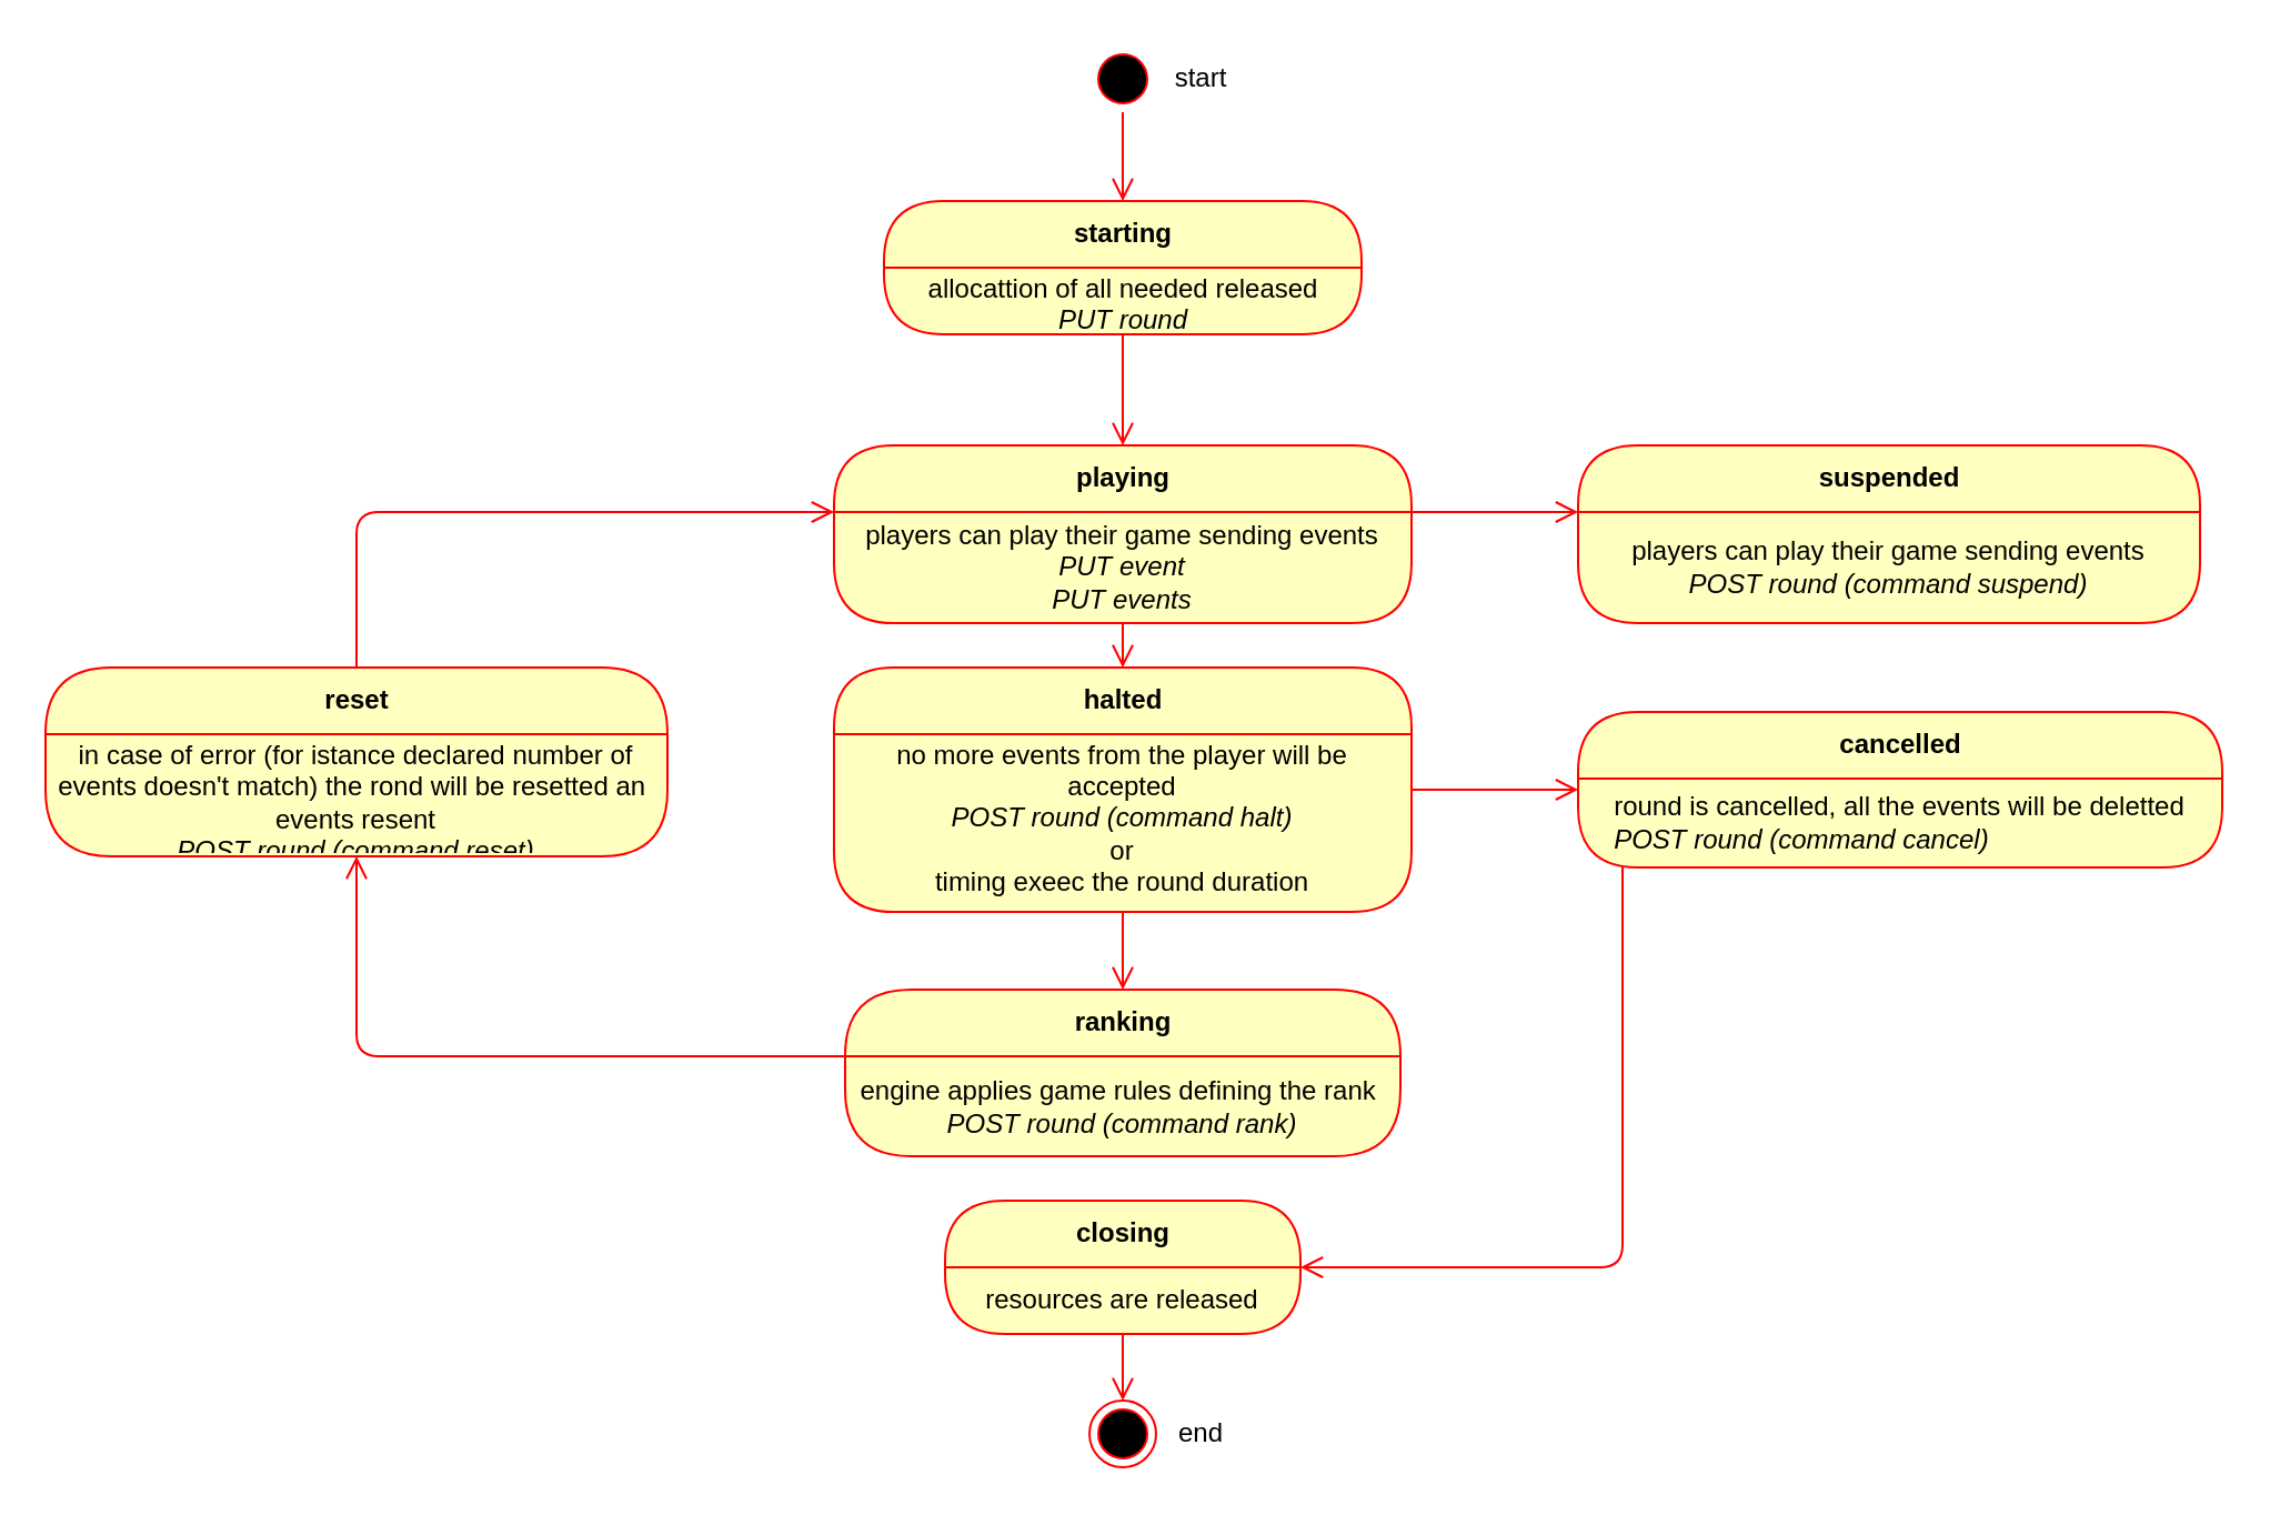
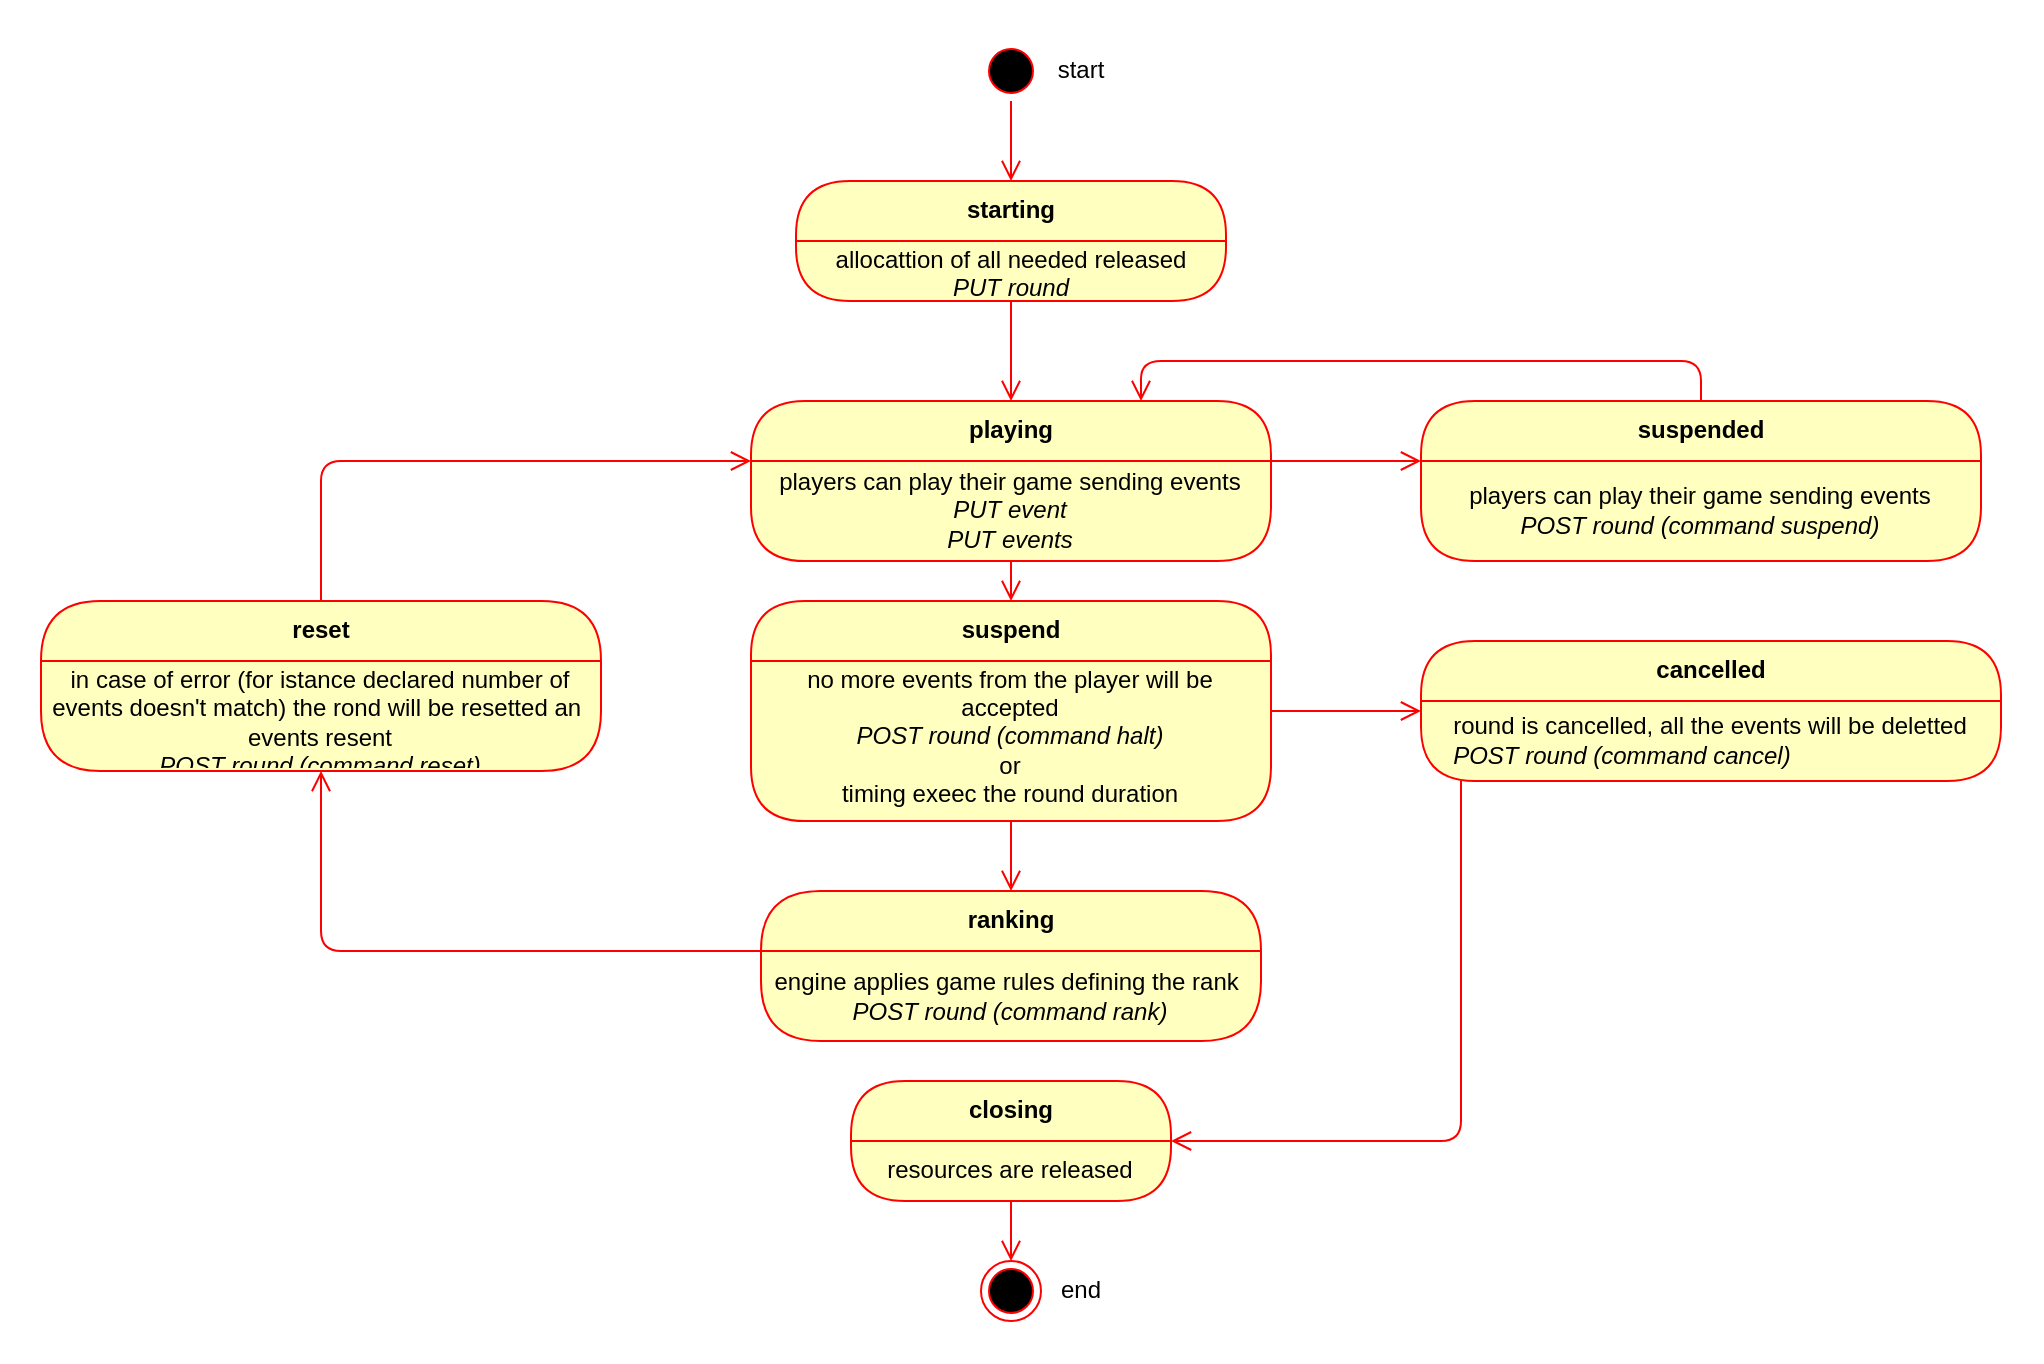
  <mxCell id="0" />
  <mxCell id="1" parent="0" />
  <mxCell id="2" value="starting" style="text;html=1;align=center;verticalAlign=middle;resizable=0;points=[];autosize=1;" vertex="1" parent="1"><mxGeometry x="530" y="90" width="50" height="20" as="geometry" /></mxCell>
  <mxCell id="3" value="" style="ellipse;html=1;shape=startState;fillColor=#000000;strokeColor=#ff0000;direction=south;" vertex="1" parent="1"><mxGeometry x="490" y="20" width="30" height="30" as="geometry" /></mxCell>
  <mxCell id="4" value="" style="edgeStyle=orthogonalEdgeStyle;html=1;verticalAlign=bottom;endArrow=open;endSize=8;strokeColor=#ff0000;" edge="1" source="3" parent="1" target="22"><mxGeometry relative="1" as="geometry"><mxPoint x="505" y="210" as="targetPoint" /></mxGeometry></mxCell>
  <mxCell id="5" value="ranking" style="swimlane;html=1;fontStyle=1;align=center;verticalAlign=middle;childLayout=stackLayout;horizontal=1;startSize=30;horizontalStack=0;resizeParent=0;resizeLast=1;container=0;fontColor=#000000;collapsible=0;rounded=1;arcSize=33;strokeColor=#ff0000;fillColor=#ffffc0;swimlaneFillColor=#ffffc0;dropTarget=0;" vertex="1" parent="1"><mxGeometry x="380" y="445" width="250" height="75" as="geometry" /></mxCell>
  <mxCell id="6" value="&lt;span style=&quot;text-align: left&quot;&gt;engine applies game rules defining the rank&amp;nbsp;&lt;br&gt;&lt;/span&gt;&lt;i style=&quot;text-align: left&quot;&gt;POST round (command rank)&lt;/i&gt;&lt;span style=&quot;text-align: left&quot;&gt;&lt;br&gt;&lt;/span&gt;" style="text;html=1;strokeColor=none;fillColor=none;align=center;verticalAlign=middle;spacingLeft=4;spacingRight=4;whiteSpace=wrap;overflow=hidden;rotatable=0;fontColor=#000000;" vertex="1" parent="5"><mxGeometry y="30" width="250" height="45" as="geometry" /></mxCell>
  <mxCell id="7" style="edgeStyle=orthogonalEdgeStyle;rounded=1;orthogonalLoop=1;jettySize=auto;html=1;endArrow=open;endFill=0;endSize=8;strokeColor=#FF0000;" edge="1" parent="1" source="8" target="10"><mxGeometry relative="1" as="geometry" /></mxCell>
  <mxCell id="8" value="closing" style="swimlane;html=1;fontStyle=1;align=center;verticalAlign=middle;childLayout=stackLayout;horizontal=1;startSize=30;horizontalStack=0;resizeParent=0;resizeLast=1;container=0;fontColor=#000000;collapsible=0;rounded=1;arcSize=30;strokeColor=#ff0000;fillColor=#ffffc0;swimlaneFillColor=#ffffc0;dropTarget=0;" vertex="1" parent="1"><mxGeometry x="425" y="540" width="160" height="60" as="geometry" /></mxCell>
  <mxCell id="9" value="&lt;span style=&quot;text-align: left&quot;&gt;resources are released&lt;/span&gt;" style="text;html=1;strokeColor=none;fillColor=none;align=center;verticalAlign=middle;spacingLeft=4;spacingRight=4;whiteSpace=wrap;overflow=hidden;rotatable=0;fontColor=#000000;" vertex="1" parent="8"><mxGeometry y="30" width="160" height="30" as="geometry" /></mxCell>
  <mxCell id="10" value="" style="ellipse;html=1;shape=endState;fillColor=#000000;strokeColor=#ff0000;" vertex="1" parent="1"><mxGeometry x="490" y="630" width="30" height="30" as="geometry" /></mxCell>
  <mxCell id="11" value="end" style="text;html=1;align=center;verticalAlign=middle;resizable=0;points=[];autosize=1;" vertex="1" parent="1"><mxGeometry x="520" y="635" width="40" height="20" as="geometry" /></mxCell>
  <mxCell id="12" style="edgeStyle=orthogonalEdgeStyle;rounded=1;orthogonalLoop=1;jettySize=auto;html=1;entryX=0.5;entryY=0;entryDx=0;entryDy=0;endArrow=open;endFill=0;endSize=8;strokeColor=#FF0000;" edge="1" parent="1" source="25" target="30"><mxGeometry relative="1" as="geometry" /></mxCell>
  <mxCell id="13" style="edgeStyle=orthogonalEdgeStyle;rounded=1;orthogonalLoop=1;jettySize=auto;html=1;endArrow=open;endFill=0;endSize=8;strokeColor=#FF0000;" edge="1" parent="1" source="31" target="5"><mxGeometry relative="1" as="geometry" /></mxCell>
  <mxCell id="14" style="edgeStyle=orthogonalEdgeStyle;rounded=1;orthogonalLoop=1;jettySize=auto;html=1;endArrow=open;endFill=0;endSize=8;strokeColor=#FF0000;" edge="1" parent="1" source="23" target="24"><mxGeometry relative="1" as="geometry" /></mxCell>
  <mxCell id="15" value="start" style="text;html=1;align=center;verticalAlign=middle;resizable=0;points=[];autosize=1;" vertex="1" parent="1"><mxGeometry x="520" y="25" width="40" height="20" as="geometry" /></mxCell>
  <mxCell id="16" style="edgeStyle=orthogonalEdgeStyle;rounded=1;orthogonalLoop=1;jettySize=auto;html=1;endArrow=open;endFill=0;endSize=8;strokeColor=#FF0000;" edge="1" parent="1" source="30" target="28"><mxGeometry relative="1" as="geometry" /></mxCell>
  <mxCell id="17" style="edgeStyle=orthogonalEdgeStyle;rounded=1;orthogonalLoop=1;jettySize=auto;html=1;entryX=0;entryY=0;entryDx=0;entryDy=0;endArrow=open;endFill=0;endSize=8;strokeColor=#FF0000;exitX=0.5;exitY=0;exitDx=0;exitDy=0;" edge="1" parent="1" source="32" target="25"><mxGeometry relative="1" as="geometry"><Array as="points"><mxPoint x="160" y="230" /></Array></mxGeometry></mxCell>
  <mxCell id="18" style="edgeStyle=orthogonalEdgeStyle;rounded=1;orthogonalLoop=1;jettySize=auto;html=1;endArrow=open;endFill=0;endSize=8;strokeColor=#FF0000;exitX=0;exitY=0;exitDx=0;exitDy=0;entryX=0.5;entryY=1;entryDx=0;entryDy=0;" edge="1" parent="1" source="6" target="33"><mxGeometry relative="1" as="geometry"><mxPoint x="220" y="386" as="targetPoint" /><Array as="points"><mxPoint x="160" y="475" /></Array></mxGeometry></mxCell>
  <mxCell id="19" style="edgeStyle=orthogonalEdgeStyle;rounded=1;orthogonalLoop=1;jettySize=auto;html=1;entryX=1;entryY=0;entryDx=0;entryDy=0;endArrow=open;endFill=0;endSize=8;strokeColor=#FF0000;" edge="1" parent="1" source="29" target="9"><mxGeometry relative="1" as="geometry"><Array as="points"><mxPoint x="730" y="570" /></Array></mxGeometry></mxCell>
+ <mxCell id="20" style="edgeStyle=orthogonalEdgeStyle;rounded=1;orthogonalLoop=1;jettySize=auto;html=1;entryX=0.75;entryY=0;entryDx=0;entryDy=0;endArrow=open;endFill=0;endSize=8;strokeColor=#FF0000;exitX=0.5;exitY=0;exitDx=0;exitDy=0;" edge="1" parent="1" source="26" target="24"><mxGeometry relative="1" as="geometry" /></mxCell>
  <mxCell id="21" style="edgeStyle=orthogonalEdgeStyle;rounded=1;orthogonalLoop=1;jettySize=auto;html=1;entryX=0;entryY=0;entryDx=0;entryDy=0;endArrow=open;endFill=0;endSize=8;strokeColor=#FF0000;exitX=1;exitY=0;exitDx=0;exitDy=0;" edge="1" parent="1" source="25" target="27"><mxGeometry relative="1" as="geometry"><Array as="points"><mxPoint x="620" y="230" /><mxPoint x="620" y="230" /></Array></mxGeometry></mxCell>
  <mxCell id="22" value="starting" style="swimlane;html=1;fontStyle=1;align=center;verticalAlign=middle;childLayout=stackLayout;horizontal=1;startSize=30;horizontalStack=0;resizeParent=0;resizeLast=1;container=0;fontColor=#000000;collapsible=0;rounded=1;arcSize=30;strokeColor=#ff0000;fillColor=#ffffc0;swimlaneFillColor=#ffffc0;dropTarget=0;" vertex="1" parent="1"><mxGeometry x="397.5" y="90" width="215" height="60" as="geometry" /></mxCell>
  <mxCell id="23" value="&lt;span style=&quot;text-align: left&quot;&gt;allocattion of all needed released&lt;br&gt;&lt;i&gt;PUT round&lt;/i&gt;&lt;br&gt;&lt;/span&gt;" style="text;html=1;strokeColor=none;fillColor=none;align=center;verticalAlign=middle;spacingLeft=4;spacingRight=4;whiteSpace=wrap;overflow=hidden;rotatable=0;fontColor=#000000;" vertex="1" parent="22"><mxGeometry y="30" width="215" height="30" as="geometry" /></mxCell>
  <mxCell id="24" value="playing" style="swimlane;html=1;fontStyle=1;align=center;verticalAlign=middle;childLayout=stackLayout;horizontal=1;startSize=30;horizontalStack=0;resizeParent=0;resizeLast=1;container=0;fontColor=#000000;collapsible=0;rounded=1;arcSize=30;strokeColor=#ff0000;fillColor=#ffffc0;swimlaneFillColor=#ffffc0;dropTarget=0;" vertex="1" parent="1"><mxGeometry x="375" y="200" width="260" height="80" as="geometry" /></mxCell>
  <mxCell id="25" value="&lt;span style=&quot;text-align: left&quot;&gt;players can play their game sending events&lt;br&gt;&lt;i&gt;PUT event&lt;br&gt;PUT events&lt;/i&gt;&lt;br&gt;&lt;/span&gt;" style="text;html=1;strokeColor=none;fillColor=none;align=center;verticalAlign=middle;spacingLeft=4;spacingRight=4;whiteSpace=wrap;overflow=hidden;rotatable=0;fontColor=#000000;" vertex="1" parent="24"><mxGeometry y="30" width="260" height="50" as="geometry" /></mxCell>
  <mxCell id="26" value="suspended" style="swimlane;html=1;fontStyle=1;align=center;verticalAlign=middle;childLayout=stackLayout;horizontal=1;startSize=30;horizontalStack=0;resizeParent=0;resizeLast=1;container=0;fontColor=#000000;collapsible=0;rounded=1;arcSize=30;strokeColor=#ff0000;fillColor=#ffffc0;swimlaneFillColor=#ffffc0;dropTarget=0;" vertex="1" parent="1"><mxGeometry x="710" y="200" width="280" height="80" as="geometry" /></mxCell>
  <mxCell id="27" value="&lt;span style=&quot;text-align: left&quot;&gt;players can play their game sending events&lt;br&gt;&lt;i&gt;POST round (command suspend)&lt;/i&gt;&lt;br&gt;&lt;/span&gt;" style="text;html=1;strokeColor=none;fillColor=none;align=center;verticalAlign=middle;spacingLeft=4;spacingRight=4;whiteSpace=wrap;overflow=hidden;rotatable=0;fontColor=#000000;" vertex="1" parent="26"><mxGeometry y="30" width="280" height="50" as="geometry" /></mxCell>
  <mxCell id="28" value="cancelled" style="swimlane;html=1;fontStyle=1;align=center;verticalAlign=middle;childLayout=stackLayout;horizontal=1;startSize=30;horizontalStack=0;resizeParent=0;resizeLast=1;container=0;fontColor=#000000;collapsible=0;rounded=1;arcSize=30;strokeColor=#ff0000;fillColor=#ffffc0;swimlaneFillColor=#ffffc0;dropTarget=0;" vertex="1" parent="1"><mxGeometry x="710" y="320" width="290" height="70" as="geometry" /></mxCell>
  <mxCell id="29" value="&lt;div style=&quot;text-align: left&quot;&gt;&lt;span&gt;round is cancelled, all the events will be deletted&lt;/span&gt;&lt;/div&gt;&lt;div style=&quot;text-align: left&quot;&gt;&lt;i&gt;POST round (command cancel)&lt;/i&gt;&lt;span&gt;&lt;br&gt;&lt;/span&gt;&lt;/div&gt;" style="text;html=1;strokeColor=none;fillColor=none;align=center;verticalAlign=middle;spacingLeft=4;spacingRight=4;whiteSpace=wrap;overflow=hidden;rotatable=0;fontColor=#000000;" vertex="1" parent="28"><mxGeometry y="30" width="290" height="40" as="geometry" /></mxCell>
- <mxCell id="30" value="halted" style="swimlane;html=1;fontStyle=1;align=center;verticalAlign=middle;childLayout=stackLayout;horizontal=1;startSize=30;horizontalStack=0;resizeParent=0;resizeLast=1;container=0;fontColor=#000000;collapsible=0;rounded=1;arcSize=30;strokeColor=#ff0000;fillColor=#ffffc0;swimlaneFillColor=#ffffc0;dropTarget=0;" vertex="1" parent="1"><mxGeometry x="375" y="300" width="260" height="110" as="geometry" /></mxCell>
+ <mxCell id="30" value="suspend" style="swimlane;html=1;fontStyle=1;align=center;verticalAlign=middle;childLayout=stackLayout;horizontal=1;startSize=30;horizontalStack=0;resizeParent=0;resizeLast=1;container=0;fontColor=#000000;collapsible=0;rounded=1;arcSize=30;strokeColor=#ff0000;fillColor=#ffffc0;swimlaneFillColor=#ffffc0;dropTarget=0;" vertex="1" parent="1"><mxGeometry x="375" y="300" width="260" height="110" as="geometry" /></mxCell>
  <mxCell id="31" value="&lt;span style=&quot;text-align: left&quot;&gt;no more events from the player will be accepted&lt;br&gt;&lt;/span&gt;&lt;i style=&quot;text-align: left&quot;&gt;POST round (command halt)&lt;br&gt;&lt;/i&gt;&lt;span style=&quot;text-align: left&quot;&gt;or&lt;br&gt;timing exeec the round duration&lt;br&gt;&lt;br&gt;&lt;/span&gt;" style="text;html=1;strokeColor=none;fillColor=none;align=center;verticalAlign=middle;spacingLeft=4;spacingRight=4;whiteSpace=wrap;overflow=hidden;rotatable=0;fontColor=#000000;" vertex="1" parent="30"><mxGeometry y="30" width="260" height="80" as="geometry" /></mxCell>
  <mxCell id="32" value="reset" style="swimlane;html=1;fontStyle=1;align=center;verticalAlign=middle;childLayout=stackLayout;horizontal=1;startSize=30;horizontalStack=0;resizeParent=0;resizeLast=1;container=0;fontColor=#000000;collapsible=0;rounded=1;arcSize=33;strokeColor=#ff0000;fillColor=#ffffc0;swimlaneFillColor=#ffffc0;dropTarget=0;" vertex="1" parent="1"><mxGeometry x="20" y="300" width="280" height="85" as="geometry" /></mxCell>
  <mxCell id="33" value="&lt;span style=&quot;text-align: left&quot;&gt;in case of error (for istance declared number of events doesn't match) the rond will be resetted an&amp;nbsp;&lt;br&gt;events resent&lt;br&gt;&lt;/span&gt;&lt;i style=&quot;text-align: left&quot;&gt;POST round (command reset)&lt;/i&gt;&lt;span style=&quot;text-align: left&quot;&gt;&lt;br&gt;&lt;/span&gt;" style="text;html=1;strokeColor=none;fillColor=none;align=center;verticalAlign=middle;spacingLeft=4;spacingRight=4;whiteSpace=wrap;overflow=hidden;rotatable=0;fontColor=#000000;" vertex="1" parent="32"><mxGeometry y="30" width="280" height="55" as="geometry" /></mxCell>
